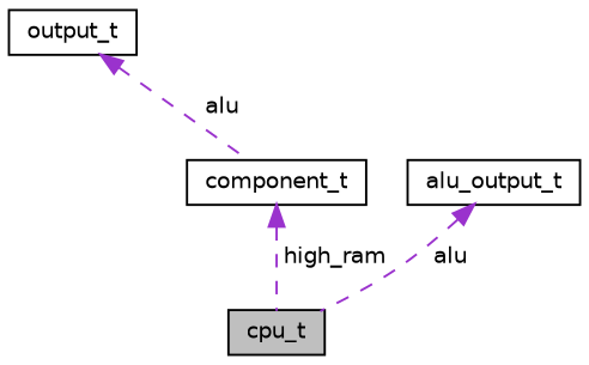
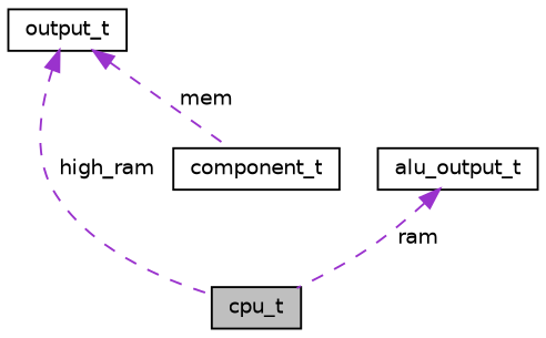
  digraph {
    node [color=black fillcolor=white fontname=Helvetica fontsize=10 shape=record style=filled]
    edge [color=darkorchid3 dir=back fontname=Helvetica fontsize=10 labelfontname=Helvetica labelfontsize=10 style=dashed]
    n1 [fillcolor=grey75 fontcolor=black height=0.2 label=cpu_t width=0.4]
    n2 [height=0.2 label=component_t width=0.4]
    n3 [height=0.2 label=output_t width=0.4]
    n4 [height=0.2 label=alu_output_t width=0.4]
-   n2 -> n1 [label=" high_ram"]
-   n3 -> n2 [label=" alu"]
-   n4 -> n1 [label=" alu"]
+   n3 -> n1 [label=" high_ram"]
+   n3 -> n2 [label=" mem"]
+   n4 -> n1 [label=" ram"]
  }
